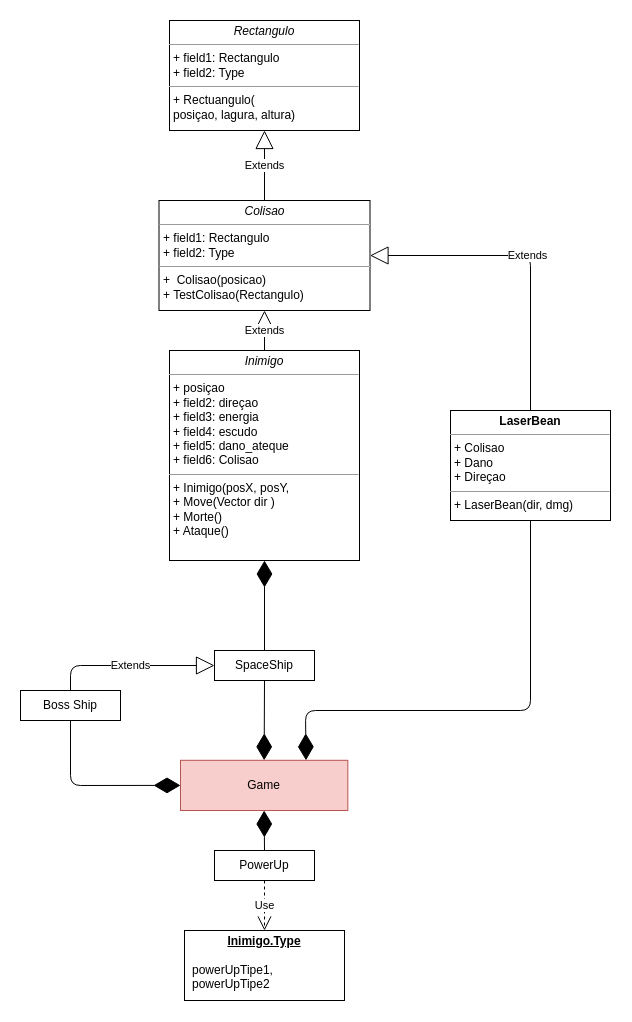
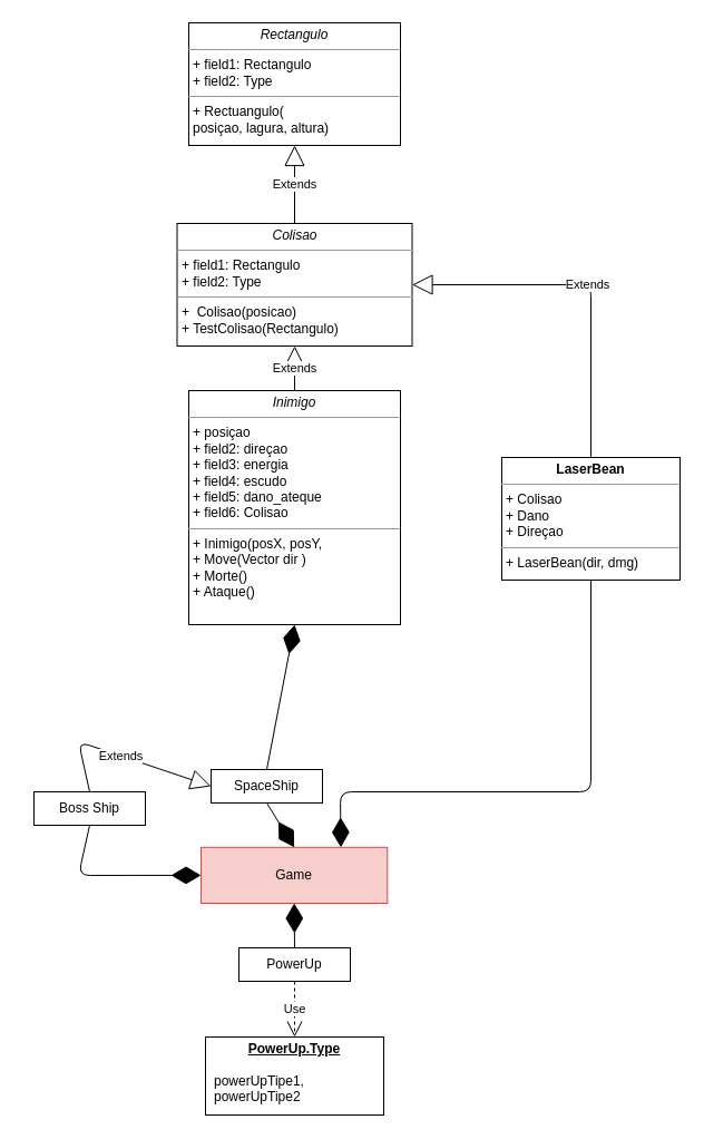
  <mxCell id="0" />
  <mxCell id="1" parent="0" />
- <mxCell id="2" value="SpaceShip" style="rounded=0;whiteSpace=wrap;html=1;" vertex="1" parent="1"><mxGeometry x="214" y="650" width="100" height="30" as="geometry" /></mxCell>
+ <mxCell id="2" value="SpaceShip" style="rounded=0;whiteSpace=wrap;html=1;" vertex="1" parent="1"><mxGeometry x="189" y="690" width="100" height="30" as="geometry" /></mxCell>
  <mxCell id="3" value="&lt;p style=&quot;margin: 0px ; margin-top: 4px ; text-align: center&quot;&gt;&lt;i&gt;Inimigo&lt;/i&gt;&lt;/p&gt;&lt;hr size=&quot;1&quot;&gt;&lt;p style=&quot;margin: 0px ; margin-left: 4px&quot;&gt;+ posiçao&lt;br&gt;+ field2: direçao&lt;/p&gt;&lt;p style=&quot;margin: 0px ; margin-left: 4px&quot;&gt;+ field3: energia&lt;/p&gt;&lt;p style=&quot;margin: 0px ; margin-left: 4px&quot;&gt;+ field4: escudo&lt;/p&gt;&lt;p style=&quot;margin: 0px ; margin-left: 4px&quot;&gt;+ field5: dano_ateque&lt;/p&gt;&lt;p style=&quot;margin: 0px ; margin-left: 4px&quot;&gt;+ field6: Colisao&lt;/p&gt;&lt;hr size=&quot;1&quot;&gt;&lt;p style=&quot;margin: 0px ; margin-left: 4px&quot;&gt;+ Inimigo(posX, posY,&amp;nbsp;&lt;/p&gt;&lt;p style=&quot;margin: 0px ; margin-left: 4px&quot;&gt;+ Move(Vector dir )&lt;br&gt;+ Morte()&lt;/p&gt;&lt;p style=&quot;margin: 0px ; margin-left: 4px&quot;&gt;+ Ataque()&lt;/p&gt;" style="verticalAlign=top;align=left;overflow=fill;fontSize=12;fontFamily=Helvetica;html=1;" vertex="1" parent="1"><mxGeometry x="169" y="350" width="190" height="210" as="geometry" /></mxCell>
  <mxCell id="4" value="&lt;p style=&quot;margin: 0px ; margin-top: 4px ; text-align: center&quot;&gt;&lt;i&gt;Colisao&lt;/i&gt;&lt;/p&gt;&lt;hr size=&quot;1&quot;&gt;&lt;p style=&quot;margin: 0px ; margin-left: 4px&quot;&gt;+ field1: Rectangulo&lt;br&gt;+ field2: Type&lt;/p&gt;&lt;hr size=&quot;1&quot;&gt;&lt;p style=&quot;margin: 0px ; margin-left: 4px&quot;&gt;+&amp;nbsp; Colisao(posicao)&lt;/p&gt;&lt;p style=&quot;margin: 0px ; margin-left: 4px&quot;&gt;+ TestColisao(Rectangulo)&lt;br&gt;&lt;br&gt;&lt;/p&gt;" style="verticalAlign=top;align=left;overflow=fill;fontSize=12;fontFamily=Helvetica;html=1;" vertex="1" parent="1"><mxGeometry x="158.5" y="200" width="211" height="110" as="geometry" /></mxCell>
  <mxCell id="5" value="" style="endArrow=diamondThin;endFill=1;endSize=24;html=1;entryX=0.5;entryY=1;entryDx=0;entryDy=0;exitX=0.5;exitY=0;exitDx=0;exitDy=0;" edge="1" parent="1" source="2" target="3"><mxGeometry width="160" relative="1" as="geometry"><mxPoint x="250" y="730" as="sourcePoint" /><mxPoint x="410" y="730" as="targetPoint" /></mxGeometry></mxCell>
  <mxCell id="6" value="&lt;p style=&quot;margin: 0px ; margin-top: 4px ; text-align: center&quot;&gt;&lt;i&gt;Rectangulo&lt;/i&gt;&lt;/p&gt;&lt;hr size=&quot;1&quot;&gt;&lt;p style=&quot;margin: 0px ; margin-left: 4px&quot;&gt;+ field1: Rectangulo&lt;br&gt;+ field2: Type&lt;/p&gt;&lt;hr size=&quot;1&quot;&gt;&lt;p style=&quot;margin: 0px ; margin-left: 4px&quot;&gt;+ Rectuangulo(&lt;/p&gt;&lt;p style=&quot;margin: 0px ; margin-left: 4px&quot;&gt;posiçao, lagura, altura)&lt;br&gt;&lt;br&gt;&lt;/p&gt;" style="verticalAlign=top;align=left;overflow=fill;fontSize=12;fontFamily=Helvetica;html=1;" vertex="1" parent="1"><mxGeometry x="169" y="20" width="190" height="110" as="geometry" /></mxCell>
  <mxCell id="7" value="Extends" style="endArrow=block;endSize=16;endFill=0;html=1;entryX=1;entryY=0.5;entryDx=0;entryDy=0;exitX=0.5;exitY=0;exitDx=0;exitDy=0;" edge="1" parent="1" source="20" target="4"><mxGeometry width="160" relative="1" as="geometry"><mxPoint x="460" y="400" as="sourcePoint" /><mxPoint x="620" y="400" as="targetPoint" /><Array as="points"><mxPoint x="530" y="255" /></Array></mxGeometry></mxCell>
  <mxCell id="8" value="Game" style="rounded=0;whiteSpace=wrap;html=1;fillColor=#f8cecc;strokeColor=#b85450;" vertex="1" parent="1"><mxGeometry x="180" y="759.8" width="167.33" height="50.2" as="geometry" /></mxCell>
  <mxCell id="9" value="" style="endArrow=diamondThin;endFill=1;endSize=24;html=1;exitX=0.5;exitY=1;exitDx=0;exitDy=0;entryX=0.5;entryY=0;entryDx=0;entryDy=0;" edge="1" parent="1" source="2" target="8"><mxGeometry width="160" relative="1" as="geometry"><mxPoint x="290" y="790" as="sourcePoint" /><mxPoint x="210" y="720" as="targetPoint" /></mxGeometry></mxCell>
  <mxCell id="10" value="" style="endArrow=diamondThin;endFill=1;endSize=24;html=1;entryX=0.75;entryY=0;entryDx=0;entryDy=0;exitX=0.5;exitY=1;exitDx=0;exitDy=0;" edge="1" parent="1" source="20" target="8"><mxGeometry width="160" relative="1" as="geometry"><mxPoint x="565.5" y="720" as="sourcePoint" /><mxPoint x="369.5" y="720" as="targetPoint" /><Array as="points"><mxPoint x="530" y="710" /><mxPoint x="305" y="710" /></Array></mxGeometry></mxCell>
  <mxCell id="11" value="PowerUp" style="rounded=0;whiteSpace=wrap;html=1;" vertex="1" parent="1"><mxGeometry x="214" y="850" width="100" height="30" as="geometry" /></mxCell>
  <mxCell id="12" value="" style="endArrow=diamondThin;endFill=1;endSize=24;html=1;entryX=0.5;entryY=1;entryDx=0;entryDy=0;exitX=0.5;exitY=0;exitDx=0;exitDy=0;" edge="1" parent="1" source="11" target="8"><mxGeometry width="160" relative="1" as="geometry"><mxPoint x="510" y="860" as="sourcePoint" /><mxPoint x="314" y="860" as="targetPoint" /></mxGeometry></mxCell>
  <mxCell id="13" value="Extends" style="endArrow=block;endSize=16;endFill=0;html=1;entryX=0.5;entryY=1;entryDx=0;entryDy=0;exitX=0.5;exitY=0;exitDx=0;exitDy=0;" edge="1" parent="1" source="3" target="4"><mxGeometry width="160" relative="1" as="geometry"><mxPoint x="70" y="410" as="sourcePoint" /><mxPoint x="230" y="410" as="targetPoint" /></mxGeometry></mxCell>
- <mxCell id="14" value="Boss Ship" style="rounded=0;whiteSpace=wrap;html=1;" vertex="1" parent="1"><mxGeometry x="20" y="690" width="100" height="30" as="geometry" /></mxCell>
+ <mxCell id="14" value="Boss Ship" style="rounded=0;whiteSpace=wrap;html=1;" vertex="1" parent="1"><mxGeometry x="30" y="710" width="100" height="30" as="geometry" /></mxCell>
  <mxCell id="15" value="Extends" style="endArrow=block;endSize=16;endFill=0;html=1;entryX=0;entryY=0.5;entryDx=0;entryDy=0;exitX=0.5;exitY=0;exitDx=0;exitDy=0;" edge="1" parent="1" source="14" target="2"><mxGeometry width="160" relative="1" as="geometry"><mxPoint x="274" y="420" as="sourcePoint" /><mxPoint x="274" y="330" as="targetPoint" /><Array as="points"><mxPoint x="70" y="665" /></Array></mxGeometry></mxCell>
  <mxCell id="16" value="" style="endArrow=diamondThin;endFill=1;endSize=24;html=1;exitX=0.5;exitY=1;exitDx=0;exitDy=0;entryX=0;entryY=0.5;entryDx=0;entryDy=0;" edge="1" parent="1" source="14" target="8"><mxGeometry width="160" relative="1" as="geometry"><mxPoint x="274" y="690" as="sourcePoint" /><mxPoint x="274" y="780" as="targetPoint" /><Array as="points"><mxPoint x="70" y="785" /></Array></mxGeometry></mxCell>
- <mxCell id="17" value="&lt;p style=&quot;margin: 0px ; margin-top: 4px ; text-align: center ; text-decoration: underline&quot;&gt;&lt;b&gt;Inimigo.Type&lt;/b&gt;&lt;/p&gt;&lt;p style=&quot;margin: 0px ; margin-left: 8px&quot;&gt;&lt;br&gt;&lt;/p&gt;&lt;p style=&quot;margin: 0px ; margin-left: 8px&quot;&gt;powerUpTipe1,&lt;/p&gt;&lt;p style=&quot;margin: 0px ; margin-left: 8px&quot;&gt;powerUpTipe2&lt;br&gt;&lt;br&gt;&lt;/p&gt;" style="verticalAlign=top;align=left;overflow=fill;fontSize=12;fontFamily=Helvetica;html=1;" vertex="1" parent="1"><mxGeometry x="184" y="930" width="160" height="70" as="geometry" /></mxCell>
+ <mxCell id="17" value="&lt;p style=&quot;margin: 0px ; margin-top: 4px ; text-align: center ; text-decoration: underline&quot;&gt;&lt;b&gt;PowerUp.Type&lt;/b&gt;&lt;/p&gt;&lt;p style=&quot;margin: 0px ; margin-left: 8px&quot;&gt;&lt;br&gt;&lt;/p&gt;&lt;p style=&quot;margin: 0px ; margin-left: 8px&quot;&gt;powerUpTipe1,&lt;/p&gt;&lt;p style=&quot;margin: 0px ; margin-left: 8px&quot;&gt;powerUpTipe2&lt;br&gt;&lt;br&gt;&lt;/p&gt;" style="verticalAlign=top;align=left;overflow=fill;fontSize=12;fontFamily=Helvetica;html=1;" vertex="1" parent="1"><mxGeometry x="184" y="930" width="160" height="70" as="geometry" /></mxCell>
  <mxCell id="18" value="Use" style="endArrow=open;endSize=12;dashed=1;html=1;exitX=0.5;exitY=1;exitDx=0;exitDy=0;entryX=0.5;entryY=0;entryDx=0;entryDy=0;" edge="1" parent="1" source="11" target="17"><mxGeometry width="160" relative="1" as="geometry"><mxPoint x="70" y="960" as="sourcePoint" /><mxPoint x="230" y="960" as="targetPoint" /></mxGeometry></mxCell>
  <mxCell id="19" value="Extends" style="endArrow=block;endSize=16;endFill=0;html=1;entryX=0.5;entryY=1;entryDx=0;entryDy=0;exitX=0.5;exitY=0;exitDx=0;exitDy=0;" edge="1" parent="1" source="4" target="6"><mxGeometry width="160" relative="1" as="geometry"><mxPoint x="40" y="190" as="sourcePoint" /><mxPoint x="200" y="190" as="targetPoint" /></mxGeometry></mxCell>
  <mxCell id="20" value="&lt;p style=&quot;margin: 0px ; margin-top: 4px ; text-align: center&quot;&gt;&lt;b&gt;LaserBean&lt;/b&gt;&lt;/p&gt;&lt;hr size=&quot;1&quot;&gt;&lt;p style=&quot;margin: 0px ; margin-left: 4px&quot;&gt;+ Colisao&lt;/p&gt;&lt;p style=&quot;margin: 0px ; margin-left: 4px&quot;&gt;+ Dano&lt;/p&gt;&lt;p style=&quot;margin: 0px ; margin-left: 4px&quot;&gt;+ Direçao&lt;/p&gt;&lt;hr size=&quot;1&quot;&gt;&lt;p style=&quot;margin: 0px ; margin-left: 4px&quot;&gt;+ LaserBean(dir, dmg)&lt;/p&gt;" style="verticalAlign=top;align=left;overflow=fill;fontSize=12;fontFamily=Helvetica;html=1;" vertex="1" parent="1"><mxGeometry x="450" y="410" width="160" height="110" as="geometry" /></mxCell>
